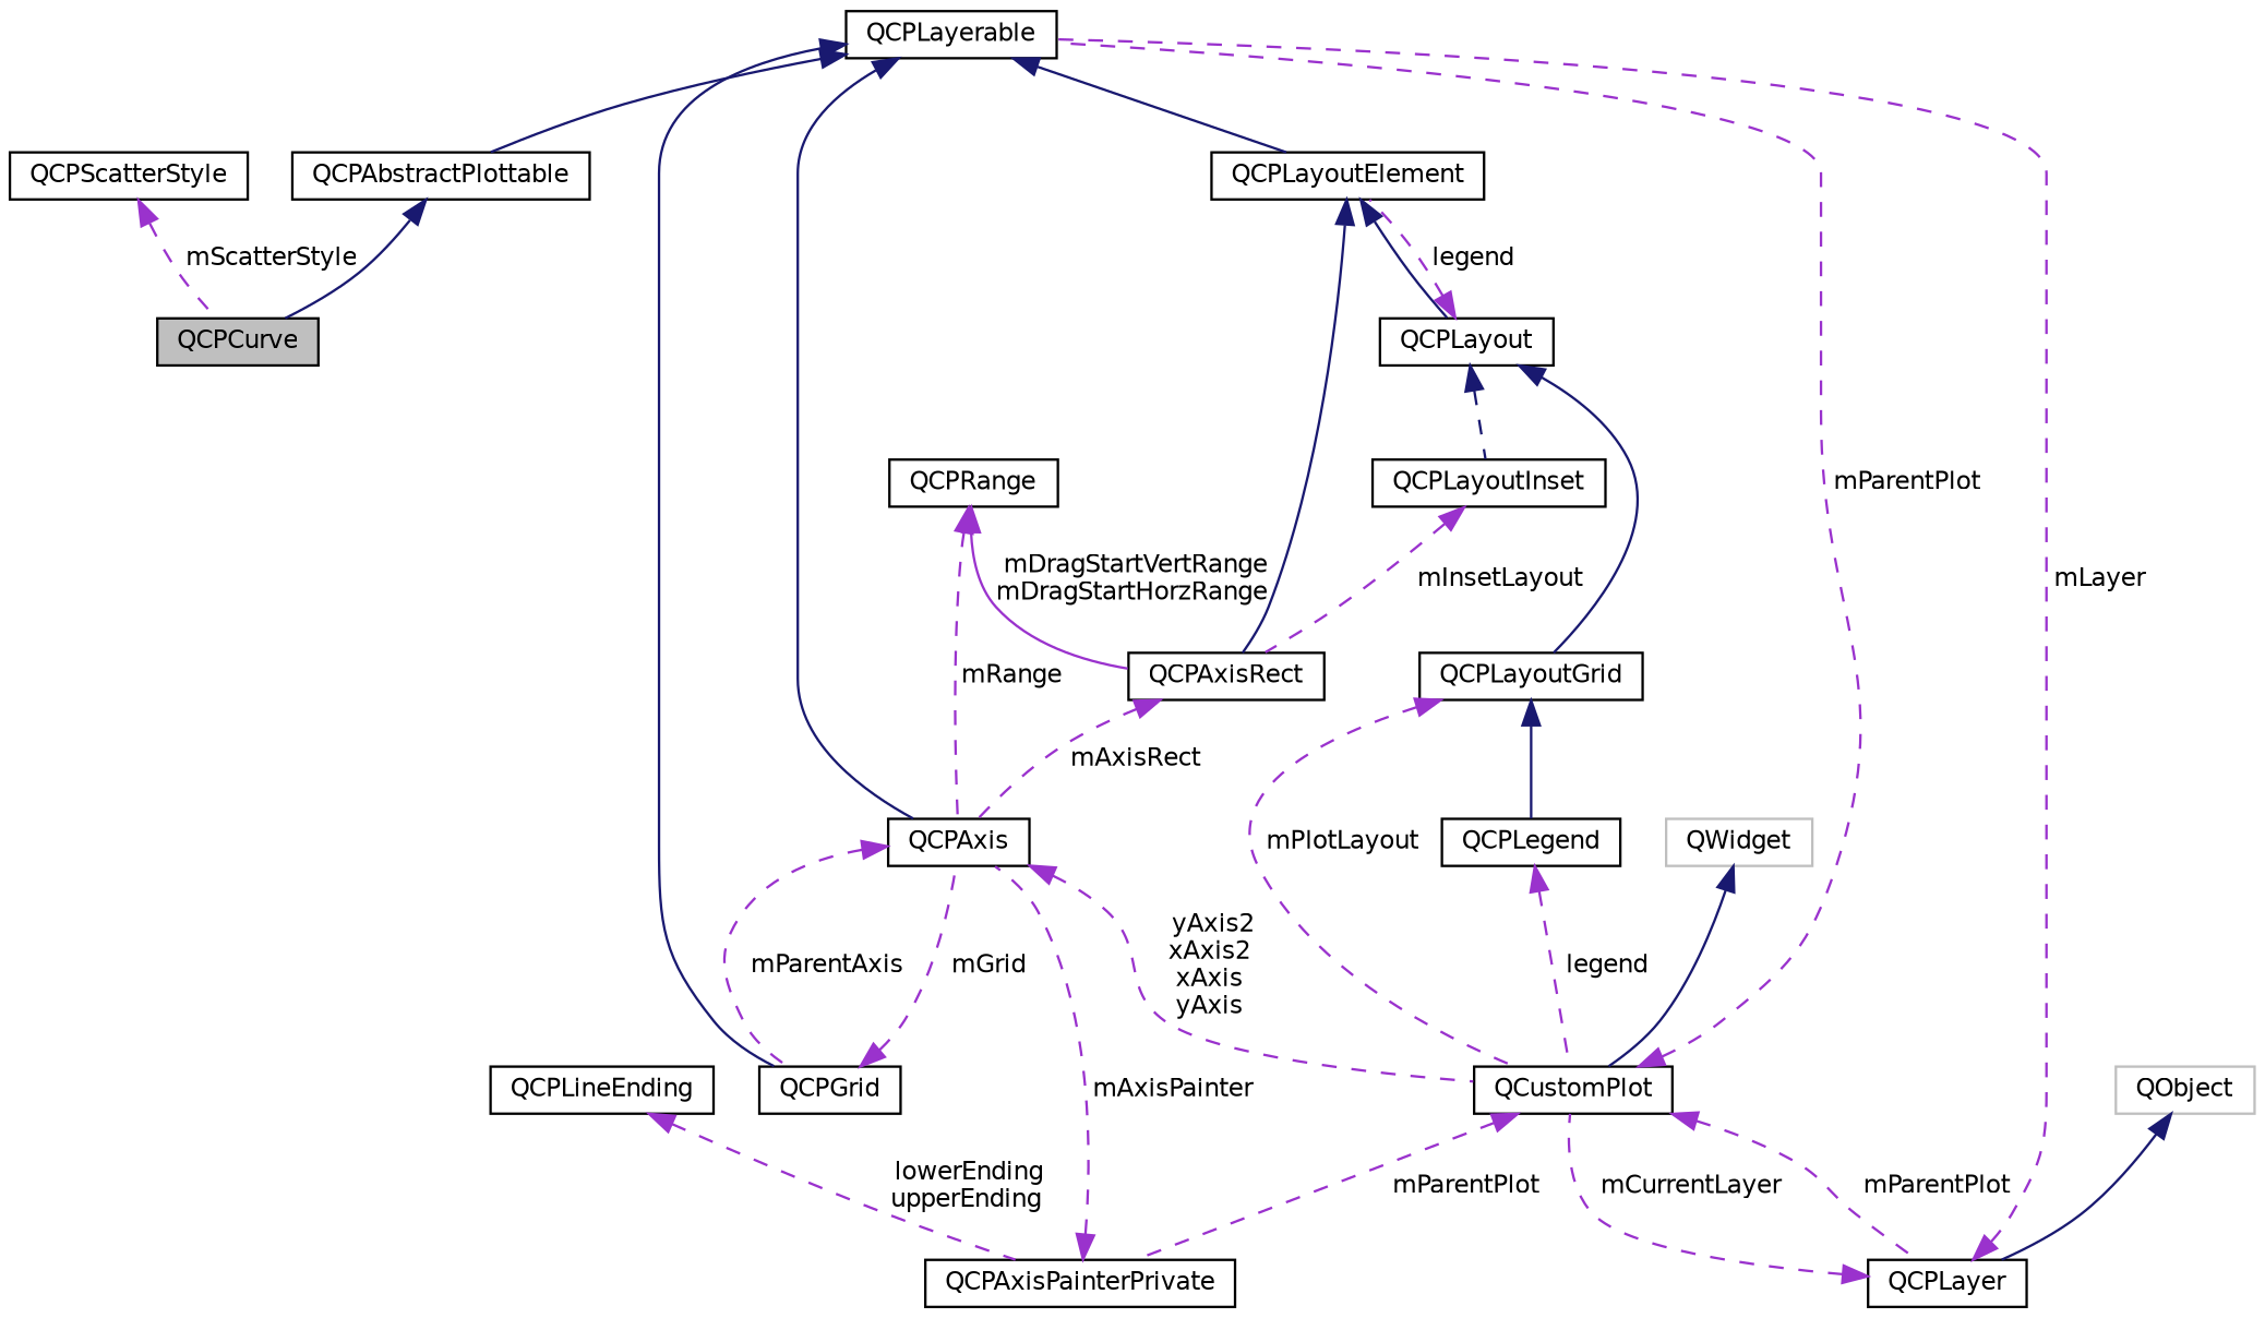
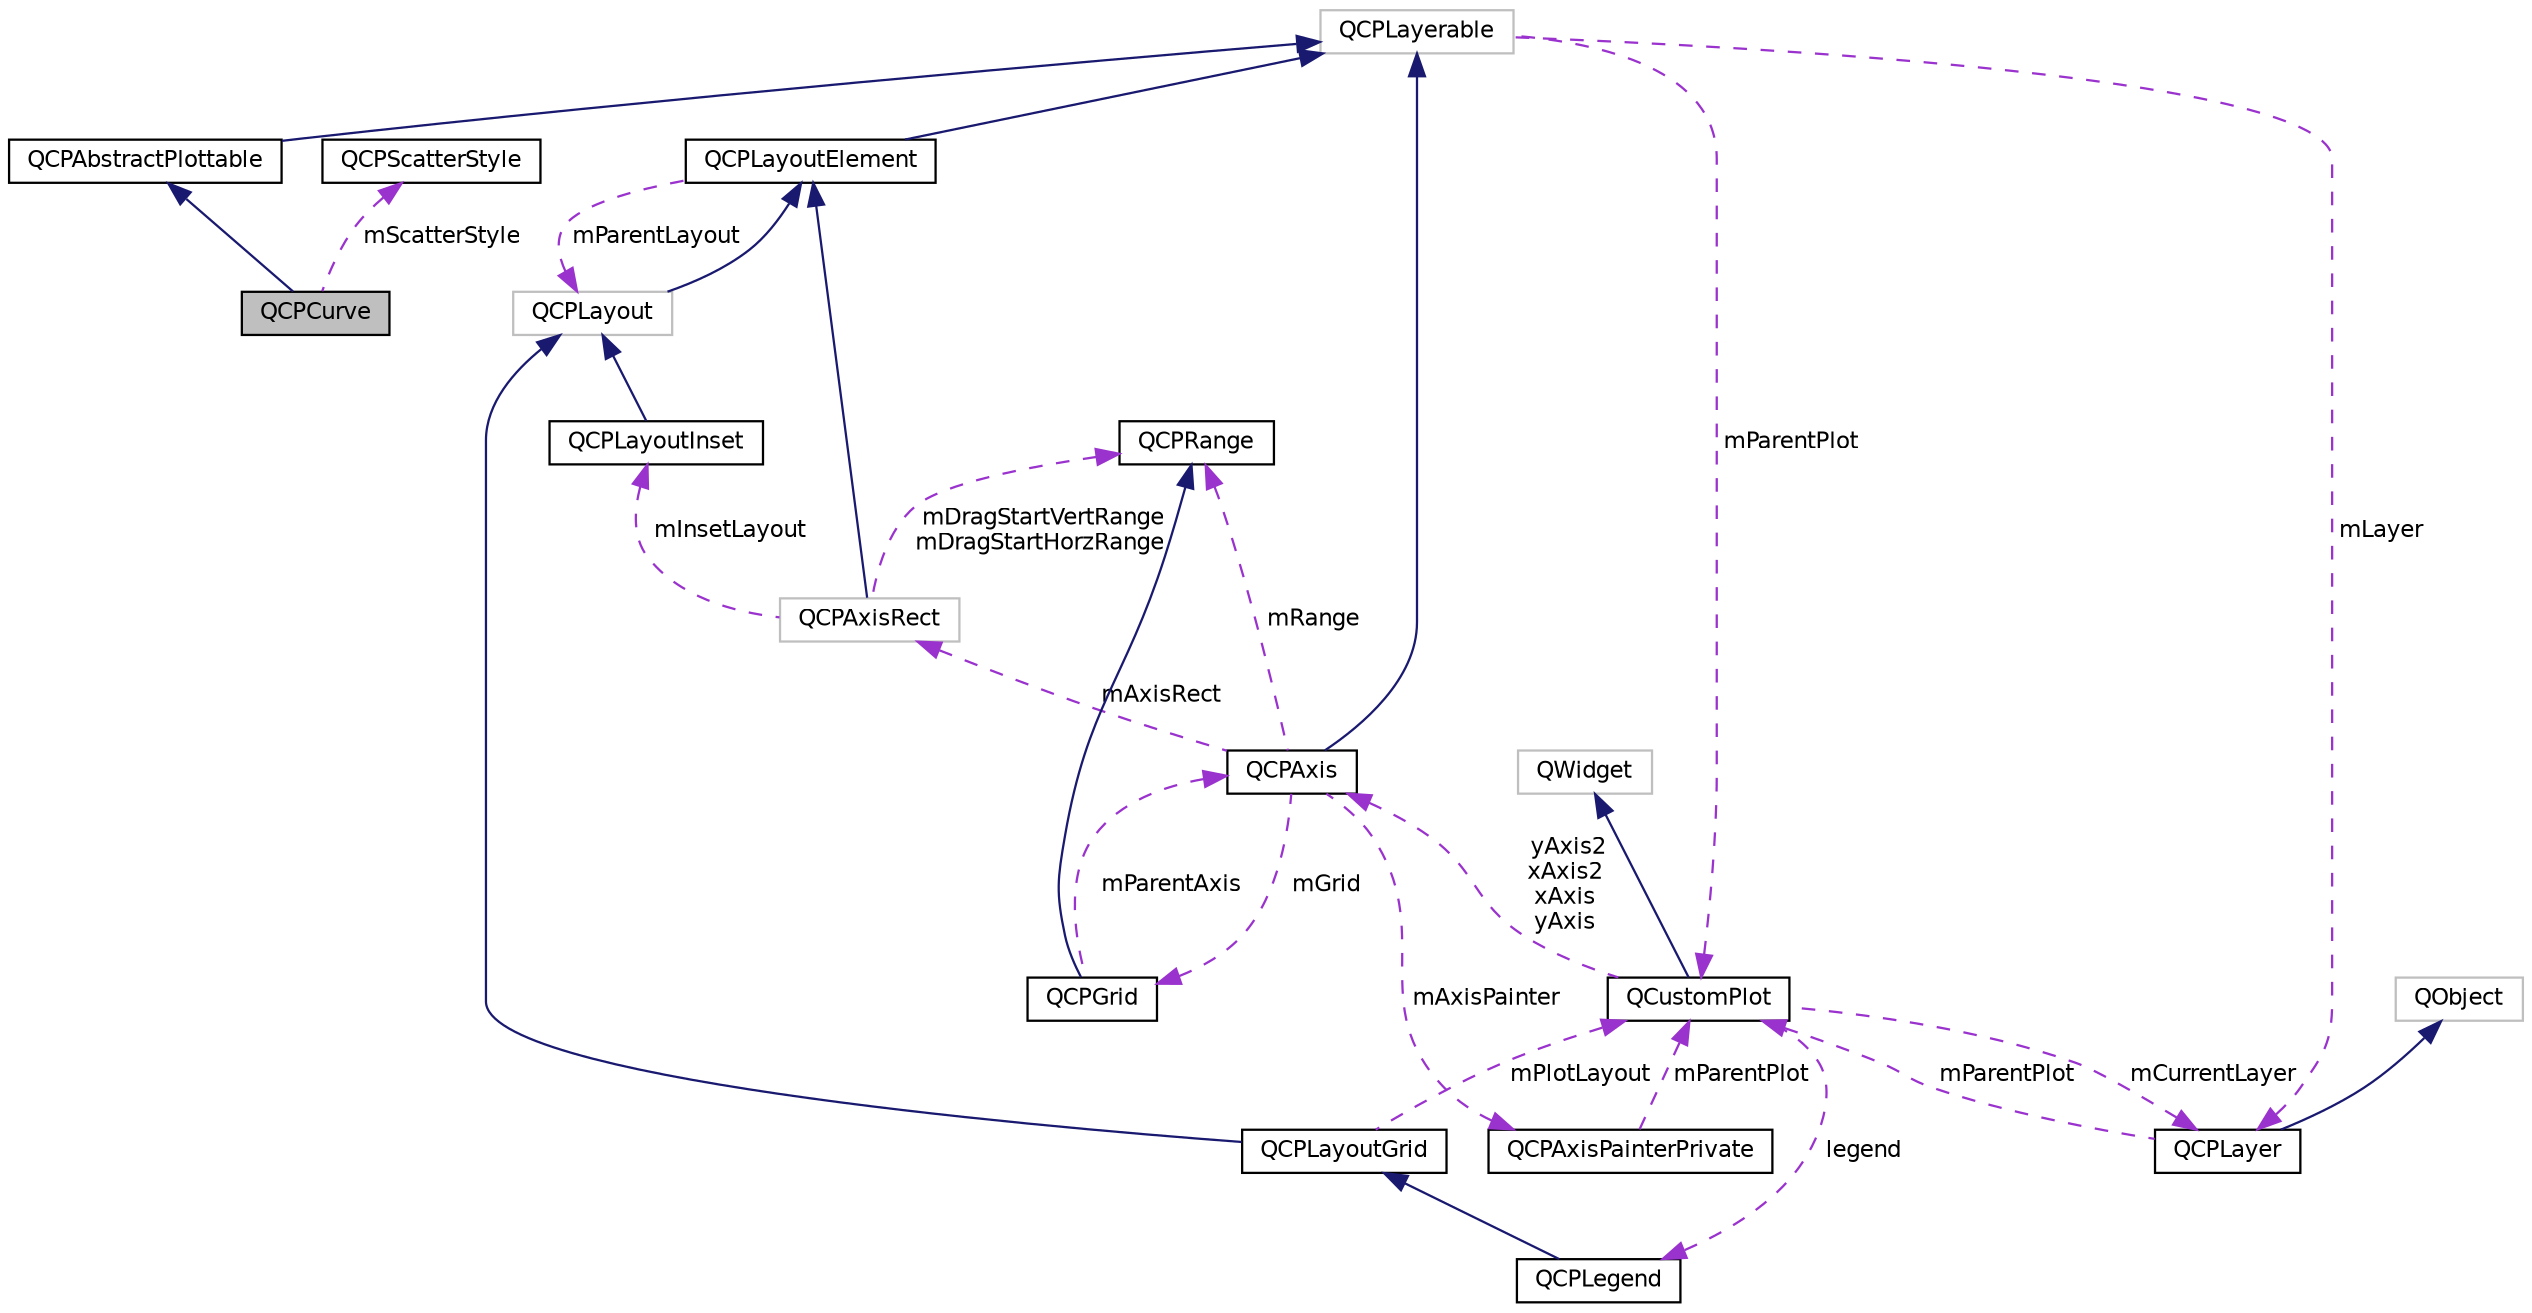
  digraph {
    node [color=black fillcolor=white fontname=Helvetica fontsize=10 shape=record style=filled]
    edge [color=darkorchid3 dir=back fontname=Helvetica fontsize=10 labelfontname=Helvetica labelfontsize=10 style=dashed]
    n1 [fillcolor=grey75 fontcolor=black height=0.2 label=QCPCurve width=0.4]
    n2 [height=0.2 label=QCPAbstractPlottable width=0.4]
-   n3 [height=0.2 label=QCPLayerable width=0.4]
+   n3 [color=grey75 height=0.2 label=QCPLayerable width=0.4]
    n4 [height=0.2 label=QCPLayoutElement width=0.4]
    n5 [height=0.2 label=QCPAxis width=0.4]
    n6 [height=0.2 label=QCPGrid width=0.4]
-   n7 [height=0.2 label=QCPLayout width=0.4]
-   n8 [height=0.2 label=QCPAxisRect width=0.4]
+   n7 [color=grey75 height=0.2 label=QCPLayout width=0.4]
+   n8 [color=grey75 height=0.2 label=QCPAxisRect width=0.4]
    n9 [height=0.2 label=QCustomPlot width=0.4]
    n10 [color=grey75 height=0.2 label=QObject width=0.4]
    n11 [height=0.2 label=QCPLayer width=0.4]
    n12 [height=0.2 label=QCPAxisPainterPrivate width=0.4]
    n13 [color=grey75 height=0.2 label=QWidget width=0.4]
    n14 [height=0.2 label=QCPLayoutGrid width=0.4]
    n15 [height=0.2 label=QCPLegend width=0.4]
    n16 [height=0.2 label=QCPLayoutInset width=0.4]
    n17 [height=0.2 label=QCPRange width=0.4]
-   n18 [height=0.2 label=QCPLineEnding width=0.4]
    n19 [height=0.2 label=QCPScatterStyle width=0.4]
    n2 -> n1 [color=midnightblue style=solid]
    n3 -> n2 [color=midnightblue style=solid]
    n3 -> n4 [color=midnightblue style=solid]
    n3 -> n5 [color=midnightblue style=solid]
-   n3 -> n6 [color=midnightblue style=solid]
+   n17 -> n6 [color=midnightblue style=solid]
    n4 -> n7 [color=midnightblue style=solid]
    n4 -> n8 [color=midnightblue style=solid]
    n5 -> n6 [label=" mParentAxis"]
    n5 -> n9 [label=" yAxis2\nxAxis2\nxAxis\nyAxis"]
    n6 -> n5 [label=" mGrid"]
-   n7 -> n4 [label=" legend"]
+   n7 -> n4 [label=" mParentLayout"]
    n7 -> n14 [color=midnightblue style=solid]
-   n7 -> n16 [color=midnightblue]
+   n7 -> n16 [color=midnightblue style=solid]
    n8 -> n5 [label=" mAxisRect"]
    n9 -> n3 [label=" mParentPlot"]
    n9 -> n11 [label=" mParentPlot"]
    n9 -> n12 [label=" mParentPlot"]
    n10 -> n11 [color=midnightblue style=solid]
    n11 -> n3 [label=" mLayer"]
    n11 -> n9 [label=" mCurrentLayer"]
    n12 -> n5 [label=" mAxisPainter"]
    n13 -> n9 [color=midnightblue style=solid]
-   n14 -> n9 [label=" mPlotLayout"]
+   n9 -> n14 [label=" mPlotLayout"]
    n14 -> n15 [color=midnightblue style=solid]
    n15 -> n9 [label=" legend"]
    n16 -> n8 [label=" mInsetLayout"]
    n17 -> n5 [label=" mRange"]
-   n17 -> n8 [label=" mDragStartVertRange\nmDragStartHorzRange" style=solid]
-   n18 -> n12 [label=" lowerEnding\nupperEnding"]
+   n17 -> n8 [label=" mDragStartVertRange\nmDragStartHorzRange"]
    n19 -> n1 [label=" mScatterStyle"]
  }
